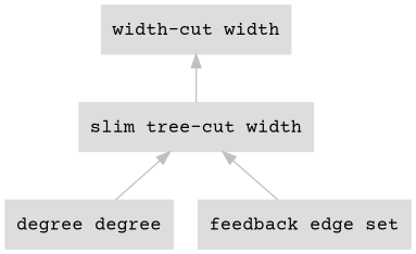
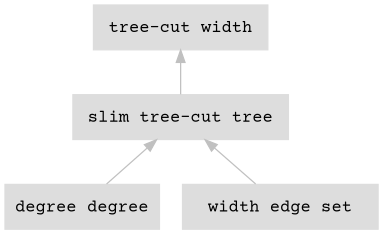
  digraph {
    fontname="Courier Prime"
    rankdir=BT
    node [color="#dddddd" fontname="Courier Prime" shape=box style=filled]
    edge [color=gray decorate=true fontname="Courier Prime" lblstyle="above, sloped" weight=1]
-   n1 [label="slim tree-cut width"]
-   n2 [label="width-cut width"]
+   n1 [label="slim tree-cut tree"]
+   n2 [label="tree-cut width"]
    n3 [label="degree degree"]
-   n4 [label="feedback edge set"]
+   n4 [label="width edge set"]
    n1 -> n2
    n3 -> n1
    n4 -> n1
  }
